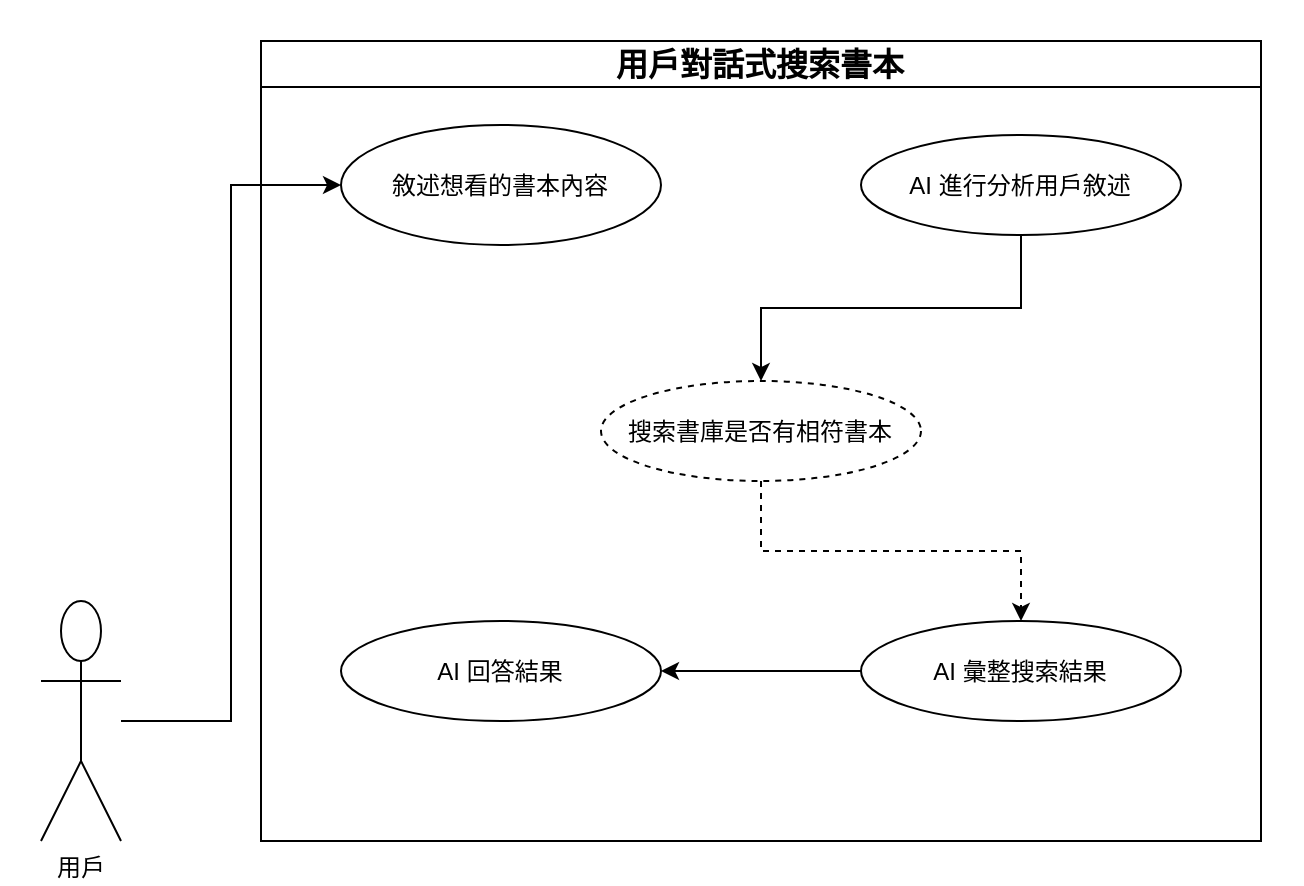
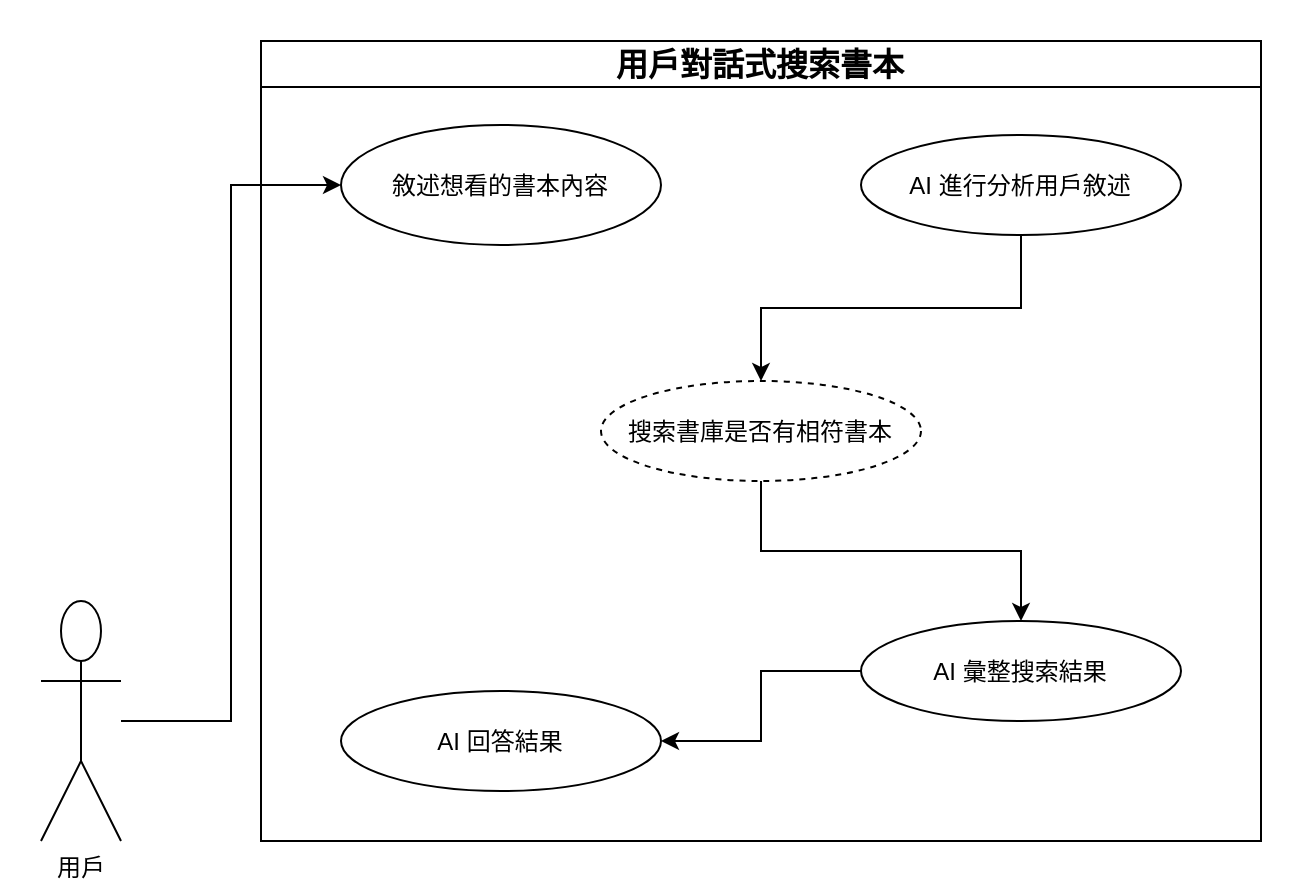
  <mxCell id="0" />
  <mxCell id="1" parent="0" />
  <mxCell id="2" style="edgeStyle=orthogonalEdgeStyle;rounded=0;orthogonalLoop=1;jettySize=auto;html=1;entryX=0;entryY=0.5;entryDx=0;entryDy=0;fontSize=16;" edge="1" parent="1" source="3" target="5"><mxGeometry relative="1" as="geometry"><mxPoint x="220" y="170" as="targetPoint" /></mxGeometry></mxCell>
  <mxCell id="3" value="用戶" style="shape=umlActor;verticalLabelPosition=bottom;verticalAlign=top;html=1;outlineConnect=0;" vertex="1" parent="1"><mxGeometry x="20" y="300" width="40" height="120" as="geometry" /></mxCell>
  <mxCell id="4" value="&lt;font style=&quot;font-size: 16px;&quot;&gt;用戶對話式搜索書本&lt;/font&gt;" style="swimlane;whiteSpace=wrap;html=1;" vertex="1" parent="1"><mxGeometry x="130" y="20" width="500" height="400" as="geometry" /></mxCell>
  <mxCell id="5" value="&lt;span style=&quot;font-size: 12px;&quot;&gt;敘述想看的書本內容&lt;/span&gt;" style="ellipse;whiteSpace=wrap;html=1;fontSize=14;" vertex="1" parent="4"><mxGeometry x="40" y="42" width="160" height="60" as="geometry" /></mxCell>
  <mxCell id="6" style="edgeStyle=orthogonalEdgeStyle;rounded=0;orthogonalLoop=1;jettySize=auto;html=1;exitX=0.5;exitY=1;exitDx=0;exitDy=0;fontSize=14;" edge="1" parent="4" source="7" target="9"><mxGeometry relative="1" as="geometry" /></mxCell>
  <mxCell id="7" value="&lt;span style=&quot;font-size: 12px;&quot;&gt;AI 進行分析用戶敘述&lt;/span&gt;" style="ellipse;whiteSpace=wrap;html=1;fontSize=14;" vertex="1" parent="4"><mxGeometry x="300" y="47" width="160" height="50" as="geometry" /></mxCell>
- <mxCell id="8" style="edgeStyle=orthogonalEdgeStyle;rounded=0;orthogonalLoop=1;jettySize=auto;html=1;exitX=0.5;exitY=1;exitDx=0;exitDy=0;entryX=0.5;entryY=0;entryDx=0;entryDy=0;fontSize=14;dashed=1;" edge="1" parent="4" source="9" target="11"><mxGeometry relative="1" as="geometry" /></mxCell>
+ <mxCell id="8" style="edgeStyle=orthogonalEdgeStyle;rounded=0;orthogonalLoop=1;jettySize=auto;html=1;exitX=0.5;exitY=1;exitDx=0;exitDy=0;entryX=0.5;entryY=0;entryDx=0;entryDy=0;fontSize=14;" edge="1" parent="4" source="9" target="11"><mxGeometry relative="1" as="geometry" /></mxCell>
  <mxCell id="9" value="&lt;span style=&quot;font-size: 12px;&quot;&gt;搜索書庫是否有相符書本&lt;/span&gt;" style="ellipse;whiteSpace=wrap;html=1;fontSize=14;dashed=1;" vertex="1" parent="4"><mxGeometry x="170" y="170" width="160" height="50" as="geometry" /></mxCell>
  <mxCell id="10" style="edgeStyle=orthogonalEdgeStyle;rounded=0;orthogonalLoop=1;jettySize=auto;html=1;exitX=0;exitY=0.5;exitDx=0;exitDy=0;fontSize=14;" edge="1" parent="4" source="11" target="12"><mxGeometry relative="1" as="geometry" /></mxCell>
  <mxCell id="11" value="&lt;span style=&quot;font-size: 12px;&quot;&gt;AI 彙整搜索結果&lt;/span&gt;" style="ellipse;whiteSpace=wrap;html=1;fontSize=14;" vertex="1" parent="4"><mxGeometry x="300" y="290" width="160" height="50" as="geometry" /></mxCell>
- <mxCell id="12" value="&lt;span style=&quot;font-size: 12px;&quot;&gt;AI 回答結果&lt;/span&gt;" style="ellipse;whiteSpace=wrap;html=1;fontSize=14;" vertex="1" parent="4"><mxGeometry x="40" y="290" width="160" height="50" as="geometry" /></mxCell>
+ <mxCell id="12" value="&lt;span style=&quot;font-size: 12px;&quot;&gt;AI 回答結果&lt;/span&gt;" style="ellipse;whiteSpace=wrap;html=1;fontSize=14;" vertex="1" parent="4"><mxGeometry x="40" y="325" width="160" height="50" as="geometry" /></mxCell>
